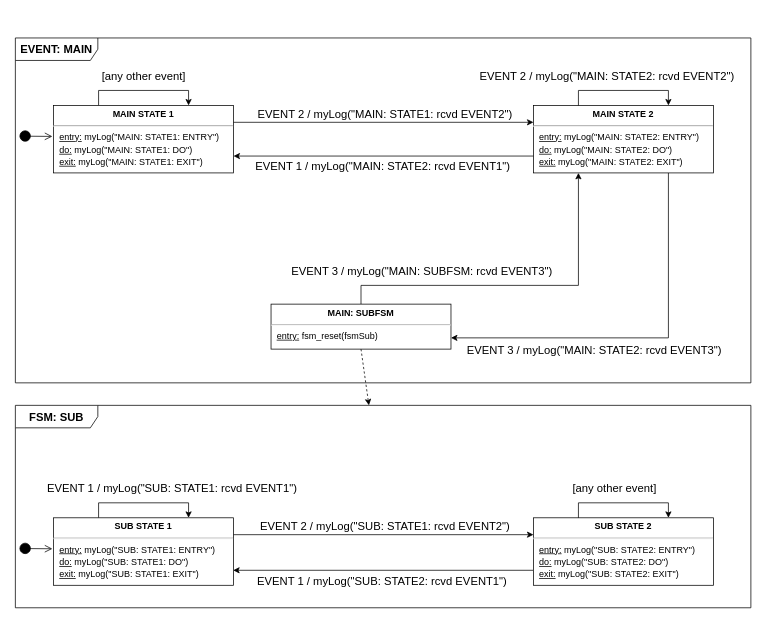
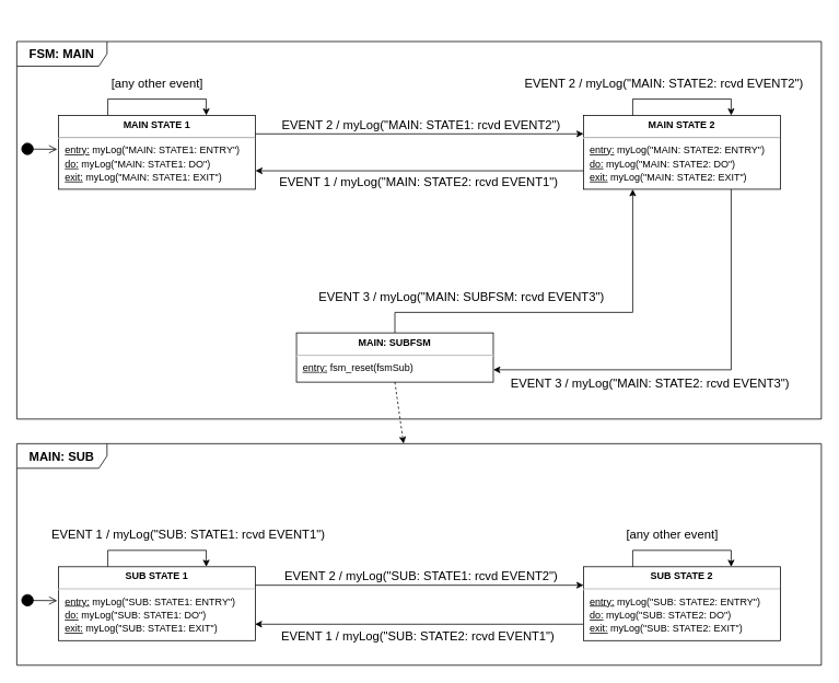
  <mxCell id="0" />
  <mxCell id="1" parent="0" />
- <mxCell id="2" value="&lt;b&gt;&lt;font style=&quot;font-size: 15px;&quot;&gt;FSM: SUB&lt;/font&gt;&lt;/b&gt;" style="shape=umlFrame;whiteSpace=wrap;html=1;width=110;height=30;" vertex="1" parent="1"><mxGeometry x="20" y="540" width="981" height="270" as="geometry" /></mxCell>
- <mxCell id="3" value="&lt;b&gt;&lt;font style=&quot;font-size: 15px;&quot;&gt;EVENT: MAIN&lt;/font&gt;&lt;/b&gt;" style="shape=umlFrame;whiteSpace=wrap;html=1;width=110;height=30;" vertex="1" parent="1"><mxGeometry x="20" y="50" width="981" height="460" as="geometry" /></mxCell>
+ <mxCell id="2" value="&lt;b&gt;&lt;font style=&quot;font-size: 15px;&quot;&gt;MAIN: SUB&lt;/font&gt;&lt;/b&gt;" style="shape=umlFrame;whiteSpace=wrap;html=1;width=110;height=30;" vertex="1" parent="1"><mxGeometry x="20" y="540" width="981" height="270" as="geometry" /></mxCell>
+ <mxCell id="3" value="&lt;b&gt;&lt;font style=&quot;font-size: 15px;&quot;&gt;FSM: MAIN&lt;/font&gt;&lt;/b&gt;" style="shape=umlFrame;whiteSpace=wrap;html=1;width=110;height=30;" vertex="1" parent="1"><mxGeometry x="20" y="50" width="981" height="460" as="geometry" /></mxCell>
  <mxCell id="4" value="" style="html=1;verticalAlign=bottom;startArrow=circle;startFill=1;endArrow=open;startSize=6;endSize=8;rounded=0;entryX=-0.007;entryY=0.459;entryDx=0;entryDy=0;entryPerimeter=0;" edge="1" parent="1" target="6"><mxGeometry width="80" relative="1" as="geometry"><mxPoint x="41" y="180" as="sourcePoint" /><mxPoint x="226" y="70" as="targetPoint" /><Array as="points"><mxPoint x="31" y="181" /></Array></mxGeometry></mxCell>
  <mxCell id="5" value="[any other event]" style="edgeStyle=elbowEdgeStyle;rounded=0;orthogonalLoop=1;jettySize=auto;html=1;exitX=0.25;exitY=0;exitDx=0;exitDy=0;fontSize=15;entryX=0.75;entryY=0;entryDx=0;entryDy=0;" edge="1" parent="1" source="6" target="6"><mxGeometry y="20" relative="1" as="geometry"><mxPoint x="201" y="90" as="targetPoint" /><Array as="points"><mxPoint x="191" y="120" /><mxPoint x="161" y="100" /></Array><mxPoint as="offset" /></mxGeometry></mxCell>
  <mxCell id="6" value="&lt;p style=&quot;margin: 4px 0px 0px; text-align: center; line-height: 140%;&quot;&gt;&lt;b style=&quot;&quot;&gt;MAIN STATE 1&lt;/b&gt;&lt;/p&gt;&lt;hr style=&quot;line-height: 140%;&quot;&gt;&lt;p style=&quot;margin: 0px 0px 0px 8px; line-height: 140%;&quot;&gt;&lt;u&gt;entry:&lt;/u&gt;&amp;nbsp;myLog(&quot;MAIN: STATE1: ENTRY&quot;)&lt;br&gt;&lt;u&gt;do:&lt;/u&gt; myLog(&quot;MAIN: STATE1: DO&quot;)&lt;br&gt;&lt;u&gt;exit:&lt;/u&gt; myLog(&quot;MAIN: STATE1: EXIT&quot;)&lt;/p&gt;" style="verticalAlign=top;align=left;overflow=fill;fontSize=12;fontFamily=Helvetica;html=1;" vertex="1" parent="1"><mxGeometry x="71" y="140" width="240" height="90" as="geometry" /></mxCell>
  <mxCell id="7" value="" style="endArrow=classic;html=1;rounded=0;fontSize=15;exitX=1;exitY=0.25;exitDx=0;exitDy=0;entryX=0;entryY=0.25;entryDx=0;entryDy=0;" edge="1" parent="1" source="6" target="11"><mxGeometry width="50" height="50" relative="1" as="geometry"><mxPoint x="471" y="260" as="sourcePoint" /><mxPoint x="511" y="185" as="targetPoint" /></mxGeometry></mxCell>
  <mxCell id="8" value="EVENT 2 / myLog(&quot;MAIN: STATE1: rcvd EVENT2&quot;)&amp;nbsp;" style="edgeLabel;html=1;align=center;verticalAlign=middle;resizable=0;points=[];fontSize=15;" vertex="1" connectable="0" parent="7"><mxGeometry x="0.224" relative="1" as="geometry"><mxPoint x="-42" y="-12" as="offset" /></mxGeometry></mxCell>
  <mxCell id="9" style="edgeStyle=elbowEdgeStyle;rounded=0;orthogonalLoop=1;jettySize=auto;html=1;exitX=0.75;exitY=1;exitDx=0;exitDy=0;entryX=1;entryY=0.75;entryDx=0;entryDy=0;fontSize=15;" edge="1" parent="1" source="11" target="17"><mxGeometry relative="1" as="geometry"><Array as="points"><mxPoint x="891" y="320" /><mxPoint x="871" y="250" /><mxPoint x="931" y="340" /></Array></mxGeometry></mxCell>
  <mxCell id="10" value="EVENT 3 / myLog(&quot;MAIN: STATE2: rcvd EVENT3&quot;)" style="edgeLabel;html=1;align=center;verticalAlign=middle;resizable=0;points=[];fontSize=15;" vertex="1" connectable="0" parent="9"><mxGeometry x="0.469" relative="1" as="geometry"><mxPoint x="55" y="15" as="offset" /></mxGeometry></mxCell>
  <mxCell id="11" value="&lt;p style=&quot;margin: 4px 0px 0px; text-align: center; line-height: 140%;&quot;&gt;&lt;b style=&quot;&quot;&gt;MAIN STATE 2&lt;/b&gt;&lt;/p&gt;&lt;hr style=&quot;line-height: 140%;&quot;&gt;&lt;p style=&quot;margin: 0px 0px 0px 8px; line-height: 140%;&quot;&gt;&lt;u&gt;entry:&lt;/u&gt;&amp;nbsp;myLog(&quot;MAIN: STATE2: ENTRY&quot;)&lt;br&gt;&lt;u&gt;do:&lt;/u&gt; myLog(&quot;MAIN: STATE2: DO&quot;)&lt;br&gt;&lt;u&gt;exit:&lt;/u&gt; myLog(&quot;MAIN: STATE2: EXIT&quot;)&lt;/p&gt;" style="verticalAlign=top;align=left;overflow=fill;fontSize=12;fontFamily=Helvetica;html=1;" vertex="1" parent="1"><mxGeometry x="711" y="140" width="240" height="90" as="geometry" /></mxCell>
  <mxCell id="12" value="" style="endArrow=classic;html=1;rounded=0;fontSize=15;exitX=0;exitY=0.75;exitDx=0;exitDy=0;entryX=1;entryY=0.75;entryDx=0;entryDy=0;" edge="1" parent="1" source="11" target="6"><mxGeometry width="50" height="50" relative="1" as="geometry"><mxPoint x="321" y="270" as="sourcePoint" /><mxPoint x="721" y="270" as="targetPoint" /></mxGeometry></mxCell>
  <mxCell id="13" value="EVENT 1 / myLog(&quot;MAIN: STATE2: rcvd EVENT1&quot;)&amp;nbsp;" style="edgeLabel;html=1;align=center;verticalAlign=middle;resizable=0;points=[];fontSize=15;" vertex="1" connectable="0" parent="12"><mxGeometry x="0.224" relative="1" as="geometry"><mxPoint x="45" y="13" as="offset" /></mxGeometry></mxCell>
  <mxCell id="14" value="EVENT 2 / myLog(&quot;MAIN: STATE2: rcvd EVENT2&quot;)&amp;nbsp;" style="edgeStyle=elbowEdgeStyle;rounded=0;orthogonalLoop=1;jettySize=auto;html=1;exitX=0.25;exitY=0;exitDx=0;exitDy=0;fontSize=15;entryX=0.75;entryY=0;entryDx=0;entryDy=0;" edge="1" parent="1" source="11" target="11"><mxGeometry x="-0.25" y="20" relative="1" as="geometry"><mxPoint x="861" y="110" as="targetPoint" /><mxPoint x="851" y="60" as="sourcePoint" /><Array as="points"><mxPoint x="831" y="120" /><mxPoint x="911" y="40" /><mxPoint x="881" y="20" /></Array><mxPoint as="offset" /></mxGeometry></mxCell>
  <mxCell id="15" style="edgeStyle=elbowEdgeStyle;rounded=0;orthogonalLoop=1;jettySize=auto;html=1;exitX=0.5;exitY=0;exitDx=0;exitDy=0;fontSize=15;entryX=0.25;entryY=1;entryDx=0;entryDy=0;elbow=vertical;" edge="1" parent="1" source="17" target="11"><mxGeometry relative="1" as="geometry"><mxPoint x="751" y="300" as="targetPoint" /><Array as="points"><mxPoint x="701" y="380" /></Array></mxGeometry></mxCell>
  <mxCell id="16" value="EVENT 3 / myLog(&quot;MAIN: SUBFSM: rcvd EVENT3&quot;)" style="edgeLabel;html=1;align=center;verticalAlign=middle;resizable=0;points=[];fontSize=15;" vertex="1" connectable="0" parent="15"><mxGeometry x="-0.333" y="2" relative="1" as="geometry"><mxPoint x="-50" y="-18" as="offset" /></mxGeometry></mxCell>
  <mxCell id="17" value="&lt;p style=&quot;margin: 4px 0px 0px; text-align: center; line-height: 140%;&quot;&gt;&lt;b style=&quot;&quot;&gt;MAIN: SUBFSM&lt;/b&gt;&lt;/p&gt;&lt;hr style=&quot;line-height: 140%;&quot;&gt;&lt;p style=&quot;margin: 0px 0px 0px 8px; line-height: 140%;&quot;&gt;&lt;u style=&quot;border-color: var(--border-color);&quot;&gt;entry:&lt;/u&gt;&amp;nbsp;fsm_reset(fsmSub)&lt;br&gt;&lt;/p&gt;" style="verticalAlign=top;align=left;overflow=fill;fontSize=12;fontFamily=Helvetica;html=1;" vertex="1" parent="1"><mxGeometry x="361" y="405" width="240" height="60" as="geometry" /></mxCell>
  <mxCell id="18" value="" style="html=1;verticalAlign=bottom;startArrow=circle;startFill=1;endArrow=open;startSize=6;endSize=8;rounded=0;entryX=-0.007;entryY=0.459;entryDx=0;entryDy=0;entryPerimeter=0;" edge="1" parent="1" target="20"><mxGeometry width="80" relative="1" as="geometry"><mxPoint x="41" y="730" as="sourcePoint" /><mxPoint x="226" y="620" as="targetPoint" /><Array as="points"><mxPoint x="31" y="731" /></Array></mxGeometry></mxCell>
  <mxCell id="19" value="EVENT 1 / myLog(&quot;SUB: STATE1: rcvd EVENT1&quot;)&amp;nbsp;" style="edgeStyle=elbowEdgeStyle;rounded=0;orthogonalLoop=1;jettySize=auto;html=1;exitX=0.25;exitY=0;exitDx=0;exitDy=0;fontSize=15;entryX=0.75;entryY=0;entryDx=0;entryDy=0;" edge="1" parent="1" source="20" target="20"><mxGeometry x="0.5" y="20" relative="1" as="geometry"><mxPoint x="201" y="640" as="targetPoint" /><Array as="points"><mxPoint x="191" y="670" /><mxPoint x="161" y="650" /></Array><mxPoint as="offset" /></mxGeometry></mxCell>
  <mxCell id="20" value="&lt;p style=&quot;margin: 4px 0px 0px; text-align: center; line-height: 140%;&quot;&gt;&lt;b style=&quot;&quot;&gt;SUB STATE 1&lt;/b&gt;&lt;/p&gt;&lt;hr style=&quot;line-height: 140%;&quot;&gt;&lt;p style=&quot;margin: 0px 0px 0px 8px; line-height: 140%;&quot;&gt;&lt;u&gt;entry:&lt;/u&gt;&amp;nbsp;myLog(&quot;SUB: STATE1: ENTRY&quot;)&lt;br&gt;&lt;u&gt;do:&lt;/u&gt; myLog(&quot;SUB: STATE1: DO&quot;)&lt;br&gt;&lt;u&gt;exit:&lt;/u&gt; myLog(&quot;SUB: STATE1: EXIT&quot;)&lt;/p&gt;" style="verticalAlign=top;align=left;overflow=fill;fontSize=12;fontFamily=Helvetica;html=1;" vertex="1" parent="1"><mxGeometry x="71" y="690" width="240" height="90" as="geometry" /></mxCell>
  <mxCell id="21" value="" style="endArrow=classic;html=1;rounded=0;fontSize=15;exitX=1;exitY=0.25;exitDx=0;exitDy=0;entryX=0;entryY=0.25;entryDx=0;entryDy=0;" edge="1" parent="1" source="20" target="23"><mxGeometry width="50" height="50" relative="1" as="geometry"><mxPoint x="471" y="810" as="sourcePoint" /><mxPoint x="511" y="735" as="targetPoint" /></mxGeometry></mxCell>
  <mxCell id="22" value="EVENT 2 / myLog(&quot;SUB: STATE1: rcvd EVENT2&quot;)&amp;nbsp;" style="edgeLabel;html=1;align=center;verticalAlign=middle;resizable=0;points=[];fontSize=15;" vertex="1" connectable="0" parent="21"><mxGeometry x="0.224" relative="1" as="geometry"><mxPoint x="-42" y="-12" as="offset" /></mxGeometry></mxCell>
  <mxCell id="23" value="&lt;p style=&quot;margin: 4px 0px 0px; text-align: center; line-height: 140%;&quot;&gt;&lt;b style=&quot;&quot;&gt;SUB STATE 2&lt;/b&gt;&lt;/p&gt;&lt;hr style=&quot;line-height: 140%;&quot;&gt;&lt;p style=&quot;margin: 0px 0px 0px 8px; line-height: 140%;&quot;&gt;&lt;u&gt;entry:&lt;/u&gt;&amp;nbsp;myLog(&quot;SUB: STATE2: ENTRY&quot;)&lt;br&gt;&lt;u&gt;do:&lt;/u&gt; myLog(&quot;SUB: STATE2: DO&quot;)&lt;br&gt;&lt;u&gt;exit:&lt;/u&gt; myLog(&quot;SUB: STATE2: EXIT&quot;)&lt;/p&gt;" style="verticalAlign=top;align=left;overflow=fill;fontSize=12;fontFamily=Helvetica;html=1;" vertex="1" parent="1"><mxGeometry x="711" y="690" width="240" height="90" as="geometry" /></mxCell>
  <mxCell id="24" value="[any other event]&amp;nbsp;" style="edgeStyle=elbowEdgeStyle;rounded=0;orthogonalLoop=1;jettySize=auto;html=1;exitX=0.25;exitY=0;exitDx=0;exitDy=0;fontSize=15;entryX=0.75;entryY=0;entryDx=0;entryDy=0;" edge="1" parent="1" source="23" target="23"><mxGeometry x="-0.125" y="20" relative="1" as="geometry"><mxPoint x="861" y="660" as="targetPoint" /><mxPoint x="851" y="610" as="sourcePoint" /><Array as="points"><mxPoint x="831" y="670" /><mxPoint x="911" y="590" /><mxPoint x="881" y="570" /></Array><mxPoint as="offset" /></mxGeometry></mxCell>
  <mxCell id="25" value="" style="endArrow=classic;html=1;rounded=0;fontSize=15;exitX=0;exitY=0.75;exitDx=0;exitDy=0;entryX=1;entryY=0.75;entryDx=0;entryDy=0;" edge="1" parent="1"><mxGeometry width="50" height="50" relative="1" as="geometry"><mxPoint x="710.5" y="760" as="sourcePoint" /><mxPoint x="310.5" y="760" as="targetPoint" /></mxGeometry></mxCell>
  <mxCell id="26" value="EVENT 1 / myLog(&quot;SUB: STATE2: rcvd EVENT1&quot;)&amp;nbsp;" style="edgeLabel;html=1;align=center;verticalAlign=middle;resizable=0;points=[];fontSize=15;" vertex="1" connectable="0" parent="25"><mxGeometry x="0.224" relative="1" as="geometry"><mxPoint x="45" y="13" as="offset" /></mxGeometry></mxCell>
  <mxCell id="27" value="" style="endArrow=classic;html=1;rounded=0;fontSize=15;exitX=0.5;exitY=1;exitDx=0;exitDy=0;dashed=1;" edge="1" parent="1" source="17" target="2"><mxGeometry width="50" height="50" relative="1" as="geometry"><mxPoint x="591" y="570" as="sourcePoint" /><mxPoint x="641" y="520" as="targetPoint" /></mxGeometry></mxCell>
